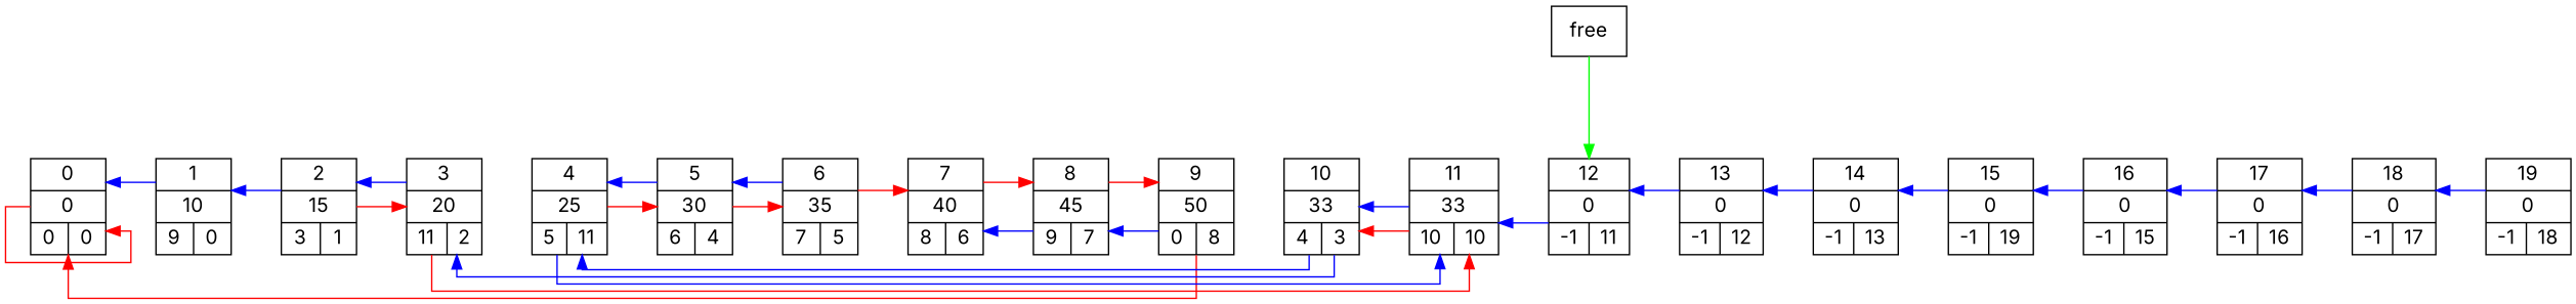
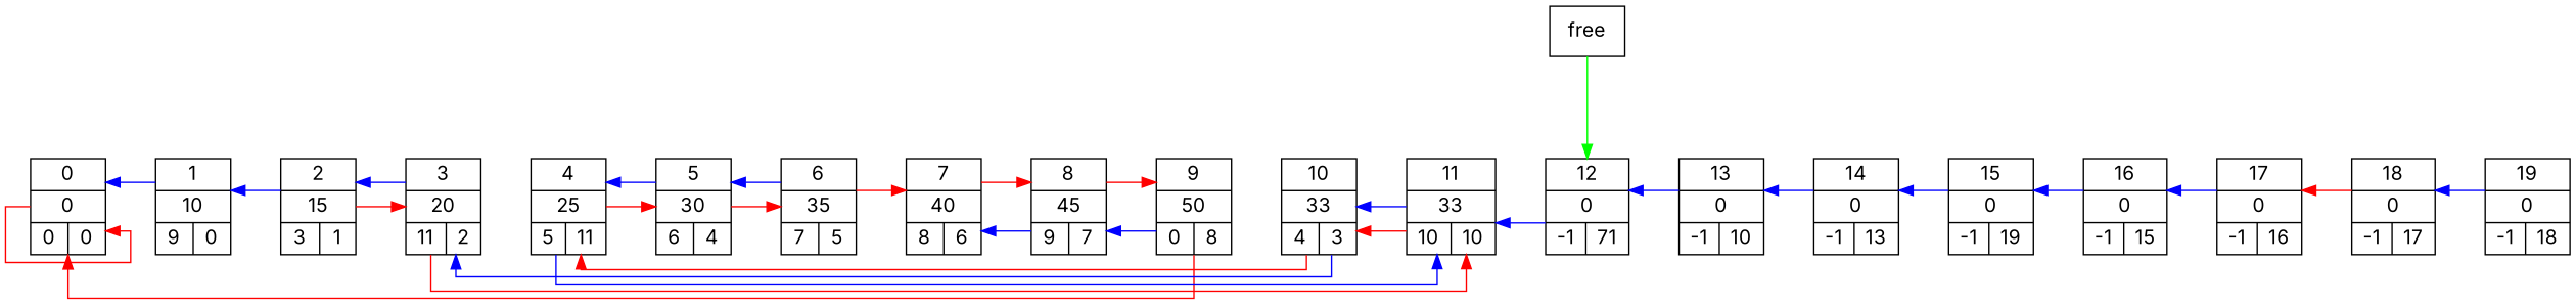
  digraph {
    fontname=Inter
    nodesep=1
    rankdir=LR
    splines=ortho
    node [fontname=Inter shape=record]
    edge [constraint=fasle fontname=Inter]
-   n1 [label="12|0|{-1|11}"]
+   n1 [label="12|0|{-1|71}"]
    free
    n3 [label="11|33|{10|10}"]
-   n4 [label="13|0|{-1|12}"]
+   n4 [label="13|0|{-1|10}"]
    n5 [label="0|0|{0|0}"]
    n6 [label="1|10|{9|0}"]
    n7 [label="2|15|{3|1}"]
    n8 [label="3|20|{11|2}"]
    n9 [label="9|50|{0|8}"]
    n10 [label="8|45|{9|7}"]
    n11 [label="10|33|{4|3}"]
    n12 [label="4|25|{5|11}"]
    n13 [label="5|30|{6|4}"]
    n14 [label="6|35|{7|5}"]
    n15 [label="7|40|{8|6}"]
    n16 [label="14|0|{-1|13}"]
    n17 [label="15|0|{-1|19}"]
    n18 [label="16|0|{-1|15}"]
    n19 [label="17|0|{-1|16}"]
    n20 [label="18|0|{-1|17}"]
    n21 [label="19|0|{-1|18}"]
    subgraph sub_1 {
      rank=same
      n1
      free
    }
    n1 -> n3 [color=blue]
    n1 -> n4 [style=invis weight=1000 constraint=""]
    free -> n1 [color=green constraint=""]
    n3 -> n1 [style=invis weight=1000 constraint=""]
    n3 -> n11 [color=red]
    n3 -> n11 [color=blue]
    n4 -> n1 [color=blue]
    n4 -> n16 [style=invis weight=1000 constraint=""]
    n5 -> n5 [color=red]
    n5 -> n6 [style=invis weight=1000 constraint=""]
    n6 -> n5 [color=blue]
    n6 -> n7 [style=invis weight=1000 constraint=""]
    n7 -> n6 [color=blue]
    n7 -> n8 [style=invis weight=1000 constraint=""]
    n7 -> n8 [color=red]
    n8 -> n3 [color=red]
    n8 -> n7 [color=blue]
    n8 -> n12 [style=invis weight=1000 constraint=""]
    n9 -> n5 [color=red]
    n9 -> n10 [color=blue]
    n9 -> n11 [style=invis weight=1000 constraint=""]
    n10 -> n9 [style=invis weight=1000 constraint=""]
    n10 -> n9 [color=red]
    n10 -> n15 [color=blue]
    n11 -> n3 [style=invis weight=1000 constraint=""]
    n11 -> n8 [color=blue]
-   n11 -> n12 [color=blue]
+   n11 -> n12 [color=red]
    n12 -> n3 [color=blue]
    n12 -> n13 [style=invis weight=1000 constraint=""]
    n12 -> n13 [color=red]
    n13 -> n12 [color=blue]
    n13 -> n14 [style=invis weight=1000 constraint=""]
    n13 -> n14 [color=red]
    n14 -> n13 [color=blue]
    n14 -> n15 [style=invis weight=1000 constraint=""]
    n14 -> n15 [color=red]
    n15 -> n10 [style=invis weight=1000 constraint=""]
    n15 -> n10 [color=red]
    n16 -> n4 [color=blue]
    n16 -> n17 [style=invis weight=1000 constraint=""]
    n17 -> n16 [color=blue]
    n17 -> n18 [style=invis weight=1000 constraint=""]
    n18 -> n17 [color=blue]
    n18 -> n19 [style=invis weight=1000 constraint=""]
    n19 -> n18 [color=blue]
    n19 -> n20 [style=invis weight=1000 constraint=""]
-   n20 -> n19 [color=blue]
+   n20 -> n19 [color=red]
    n20 -> n21 [style=invis weight=1000 constraint=""]
    n21 -> n20 [color=blue]
  }
